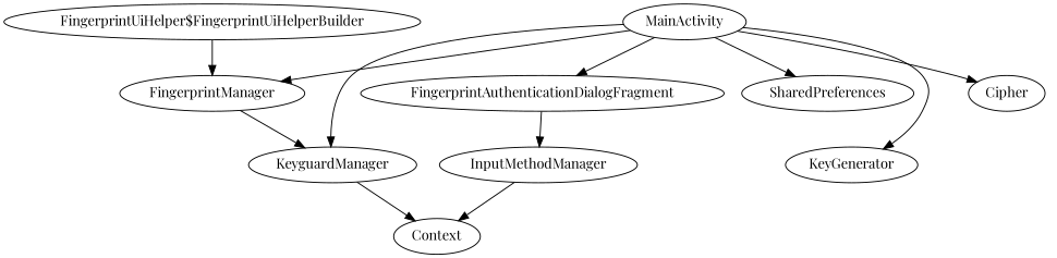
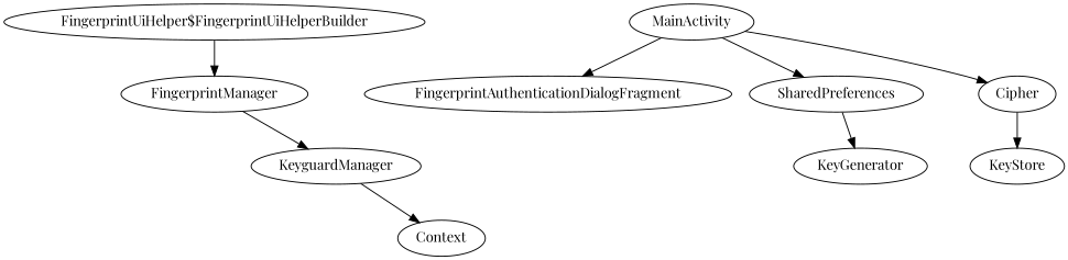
  digraph {
    concentrate=true
    fontname="Playfair Display"
    node [fontname="Playfair Display"]
    edge [fontname="Playfair Display"]
    Cipher
+   KeyStore
    n3 [label="FingerprintUiHelper$FingerprintUiHelperBuilder"]
    FingerprintManager
    KeyguardManager
    FingerprintAuthenticationDialogFragment
-   InputMethodManager
    Context
    MainActivity
    SharedPreferences
    KeyGenerator
+   Cipher -> KeyStore
    n3 -> FingerprintManager
    FingerprintManager -> KeyguardManager
    KeyguardManager -> Context
-   FingerprintAuthenticationDialogFragment -> InputMethodManager
-   InputMethodManager -> Context
    MainActivity -> Cipher
-   MainActivity -> FingerprintManager
-   MainActivity -> KeyguardManager
    MainActivity -> FingerprintAuthenticationDialogFragment
    MainActivity -> SharedPreferences
-   MainActivity -> KeyGenerator
+   SharedPreferences -> KeyGenerator
  }
